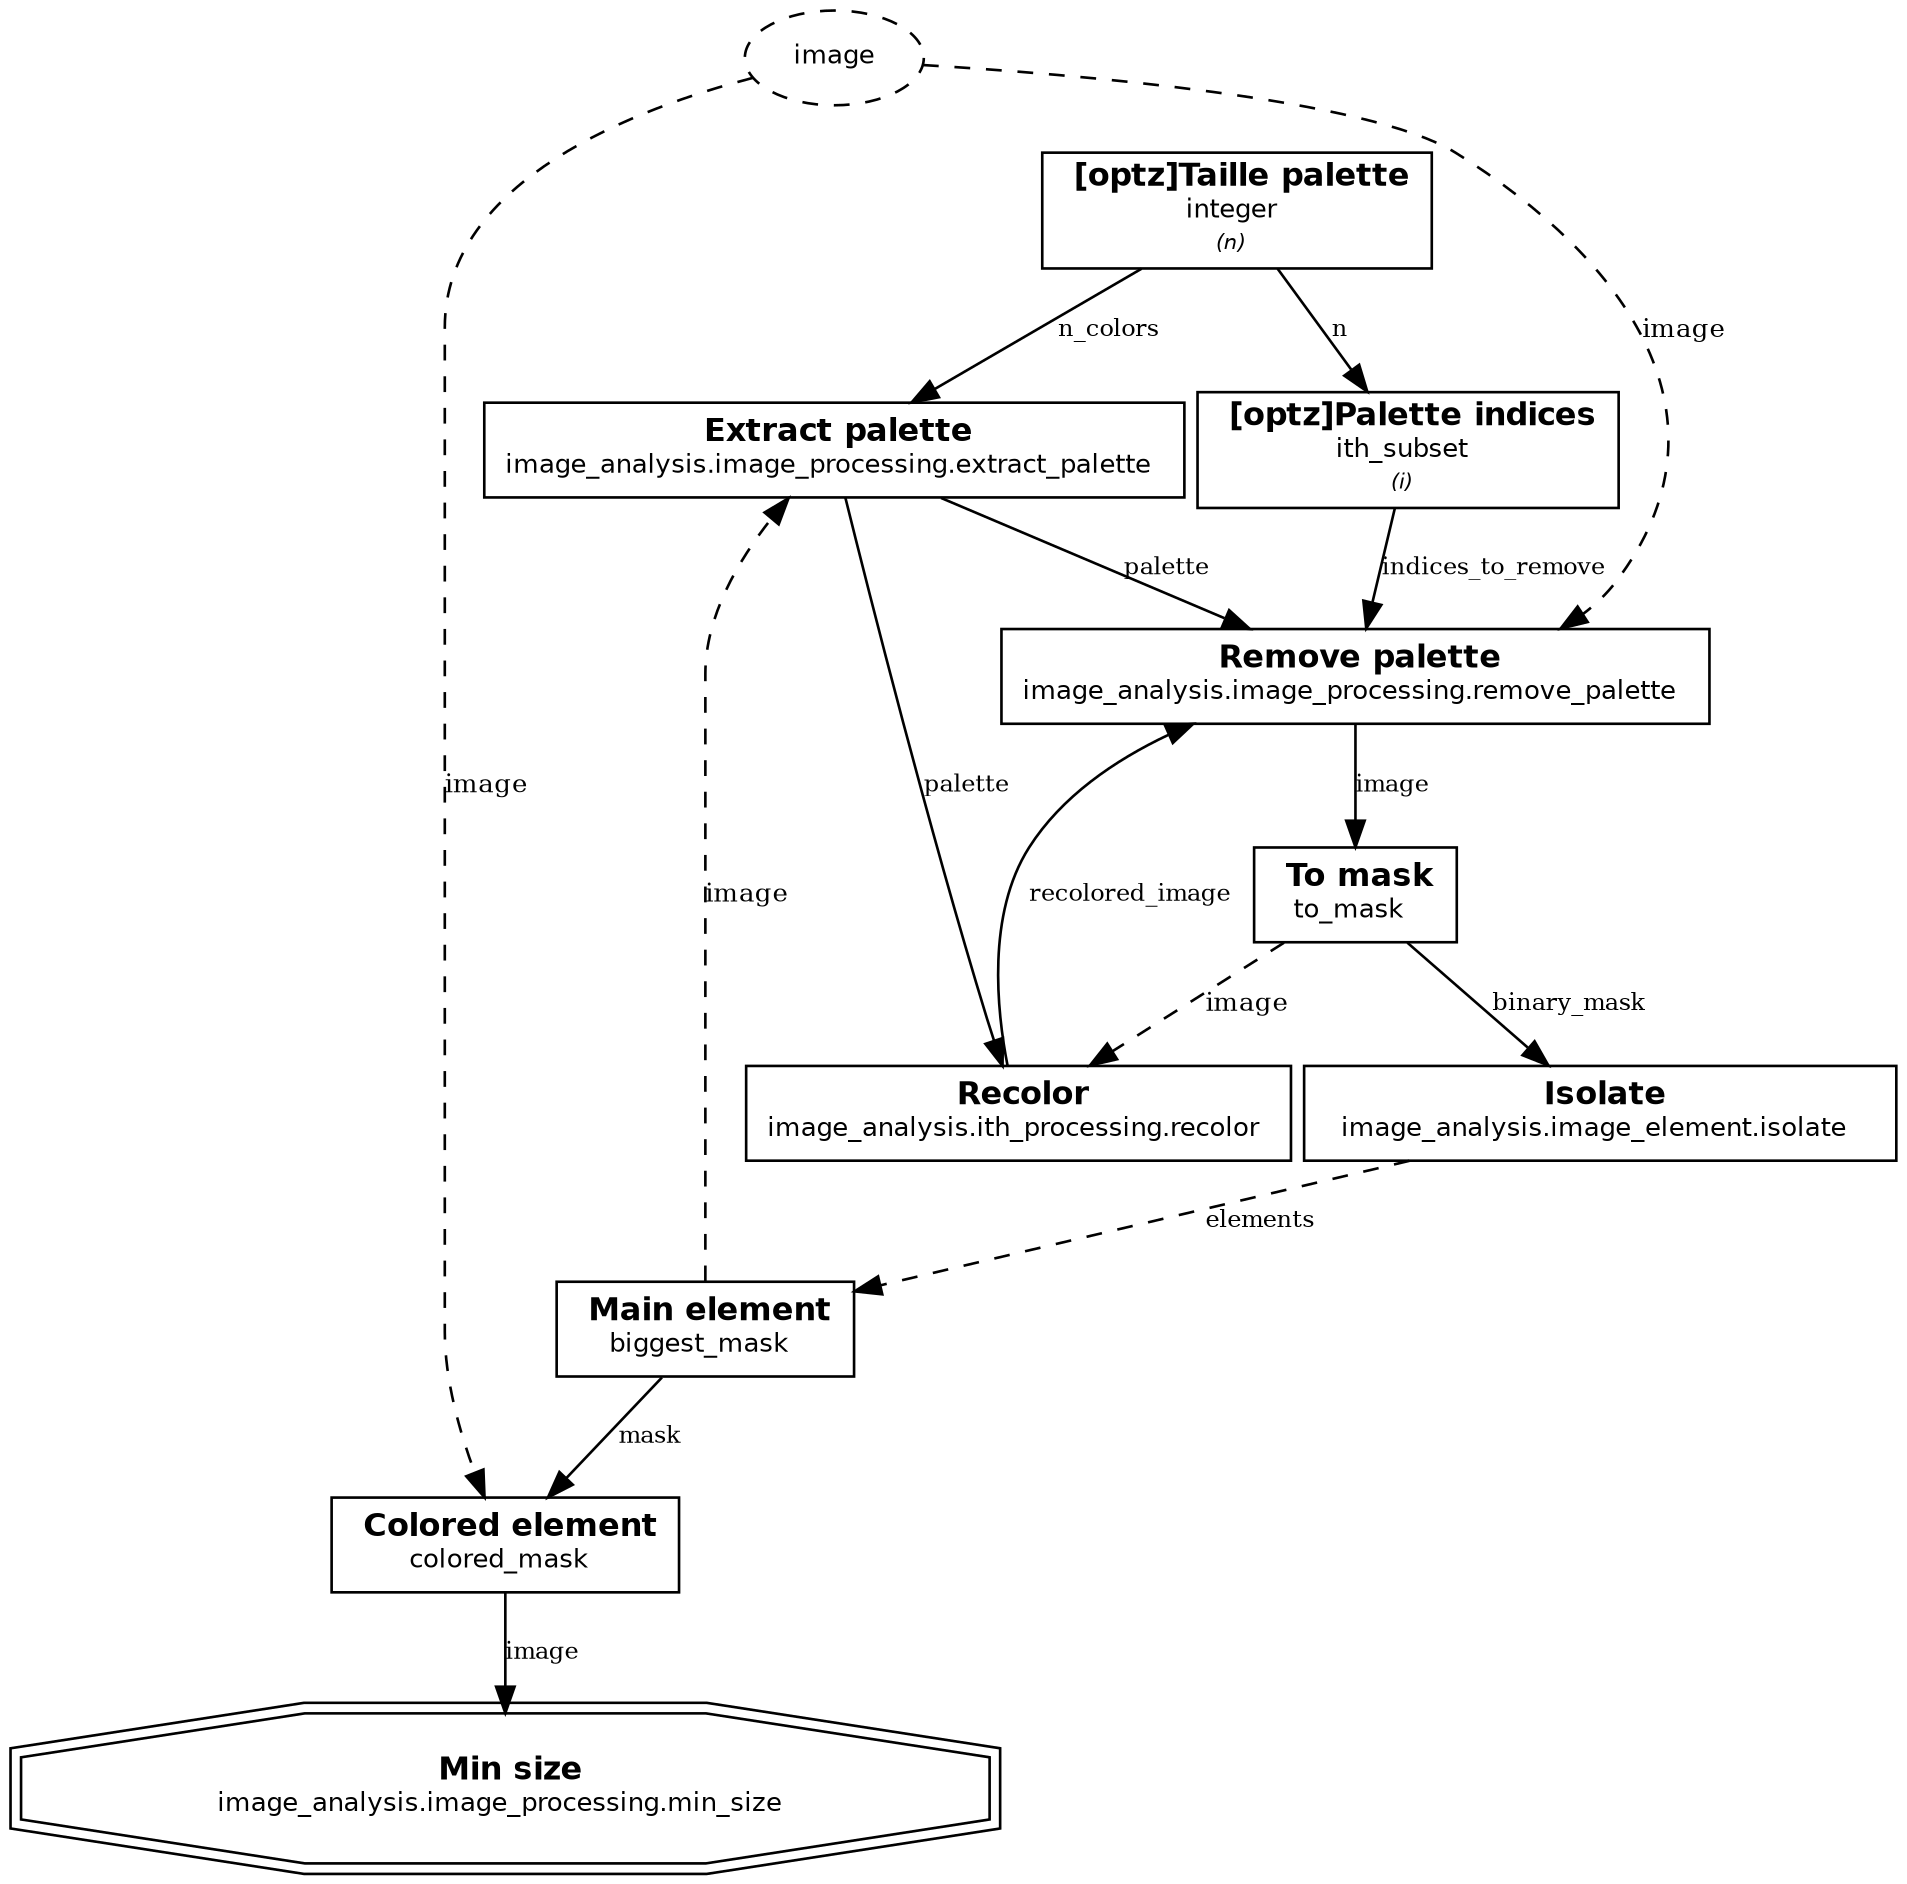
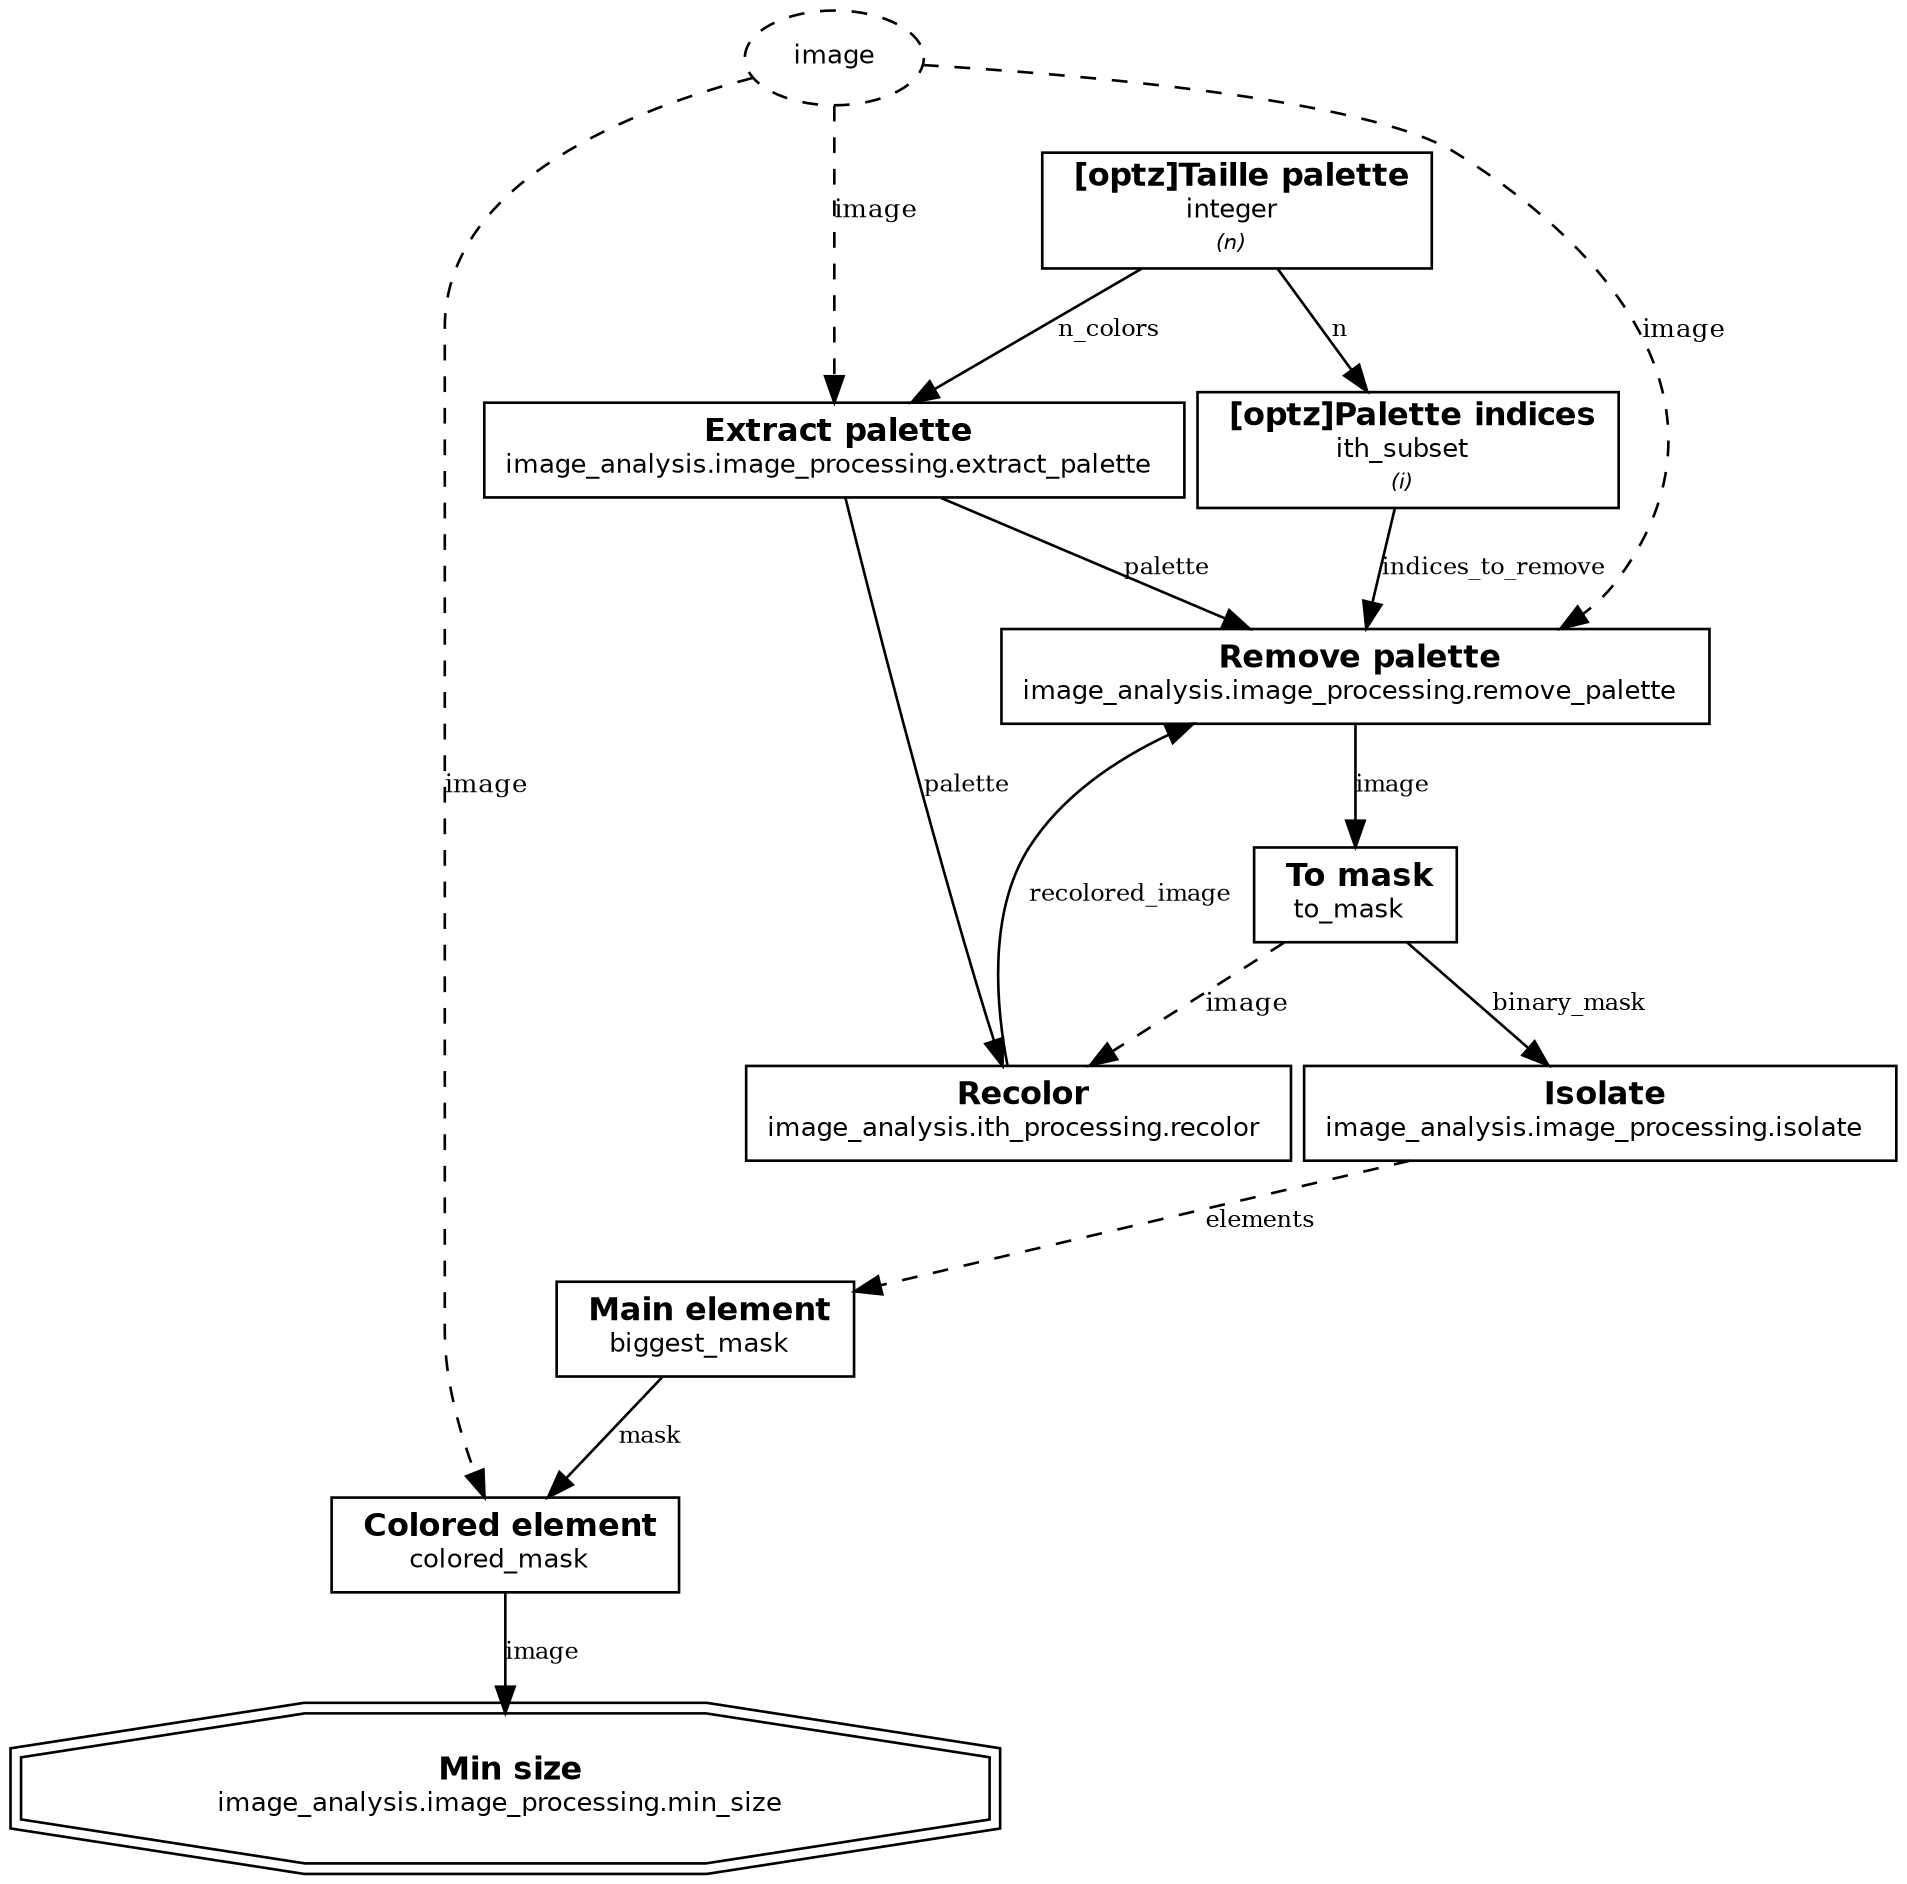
  digraph {
    rankdir=TB
    node [fontname=Helvetica fontsize=12 shape=box]
    edge [fontsize=9]
    n1 [label=< <FONT POINT-SIZE="10">image</FONT> > shape=ellipse style=dashed]
    n2 [label=< <B>Extract palette</B><BR/><FONT POINT-SIZE="10">image_analysis.image_processing.extract_palette</FONT> >]
    n3 [label=< <B>Remove palette</B><BR/><FONT POINT-SIZE="10">image_analysis.image_processing.remove_palette</FONT> >]
    n4 [label=< <B>Colored element</B><BR/><FONT POINT-SIZE="10">colored_mask</FONT> >]
    n5 [label=< <B>[optz]Taille palette</B><BR/><FONT POINT-SIZE="10">integer</FONT> <BR/><FONT POINT-SIZE="8"><I>(n)</I></FONT> >]
    n6 [label=< <B>[optz]Palette indices</B><BR/><FONT POINT-SIZE="10">ith_subset</FONT> <BR/><FONT POINT-SIZE="8"><I>(i)</I></FONT> >]
    n7 [label=< <B>Recolor</B><BR/><FONT POINT-SIZE="10">image_analysis.ith_processing.recolor</FONT> >]
    n8 [label=< <B>To mask</B><BR/><FONT POINT-SIZE="10">to_mask</FONT> >]
-   n9 [label=< <B>Isolate</B><BR/><FONT POINT-SIZE="10">image_analysis.image_element.isolate</FONT> >]
+   n9 [label=< <B>Isolate</B><BR/><FONT POINT-SIZE="10">image_analysis.image_processing.isolate</FONT> >]
    n10 [label=< <B>Main element</B><BR/><FONT POINT-SIZE="10">biggest_mask</FONT> >]
    n11 [label=< <B>Min size</B><BR/><FONT POINT-SIZE="10">image_analysis.image_processing.min_size</FONT> > shape=doubleoctagon]
    subgraph sub_1 {
      rank=source
      n1
    }
    subgraph sub_2 {
      rank=source
      n1
    }
    subgraph sub_3 {
      rank=source
      n1
    }
    subgraph sub_4 {
      rank=source
      n1
    }
-   n10 -> n2 [fontsize=10 label=image style=dashed]
+   n1 -> n2 [fontsize=10 label=image style=dashed]
    n1 -> n3 [fontsize=10 label=image style=dashed]
    n1 -> n4 [fontsize=10 label=image style=dashed]
    n2 -> n3 [label=palette]
    n2 -> n7 [label=palette]
    n3 -> n8 [label=image]
    n4 -> n11 [label=image]
    n5 -> n2 [label=n_colors]
    n5 -> n6 [label=n]
    n6 -> n3 [label=indices_to_remove]
    n7 -> n3 [label=recolored_image]
    n8 -> n7 [fontsize=10 label=image style=dashed]
    n8 -> n9 [label=binary_mask]
    n9 -> n10 [label=elements style=dashed]
    n10 -> n4 [label=mask]
  }
